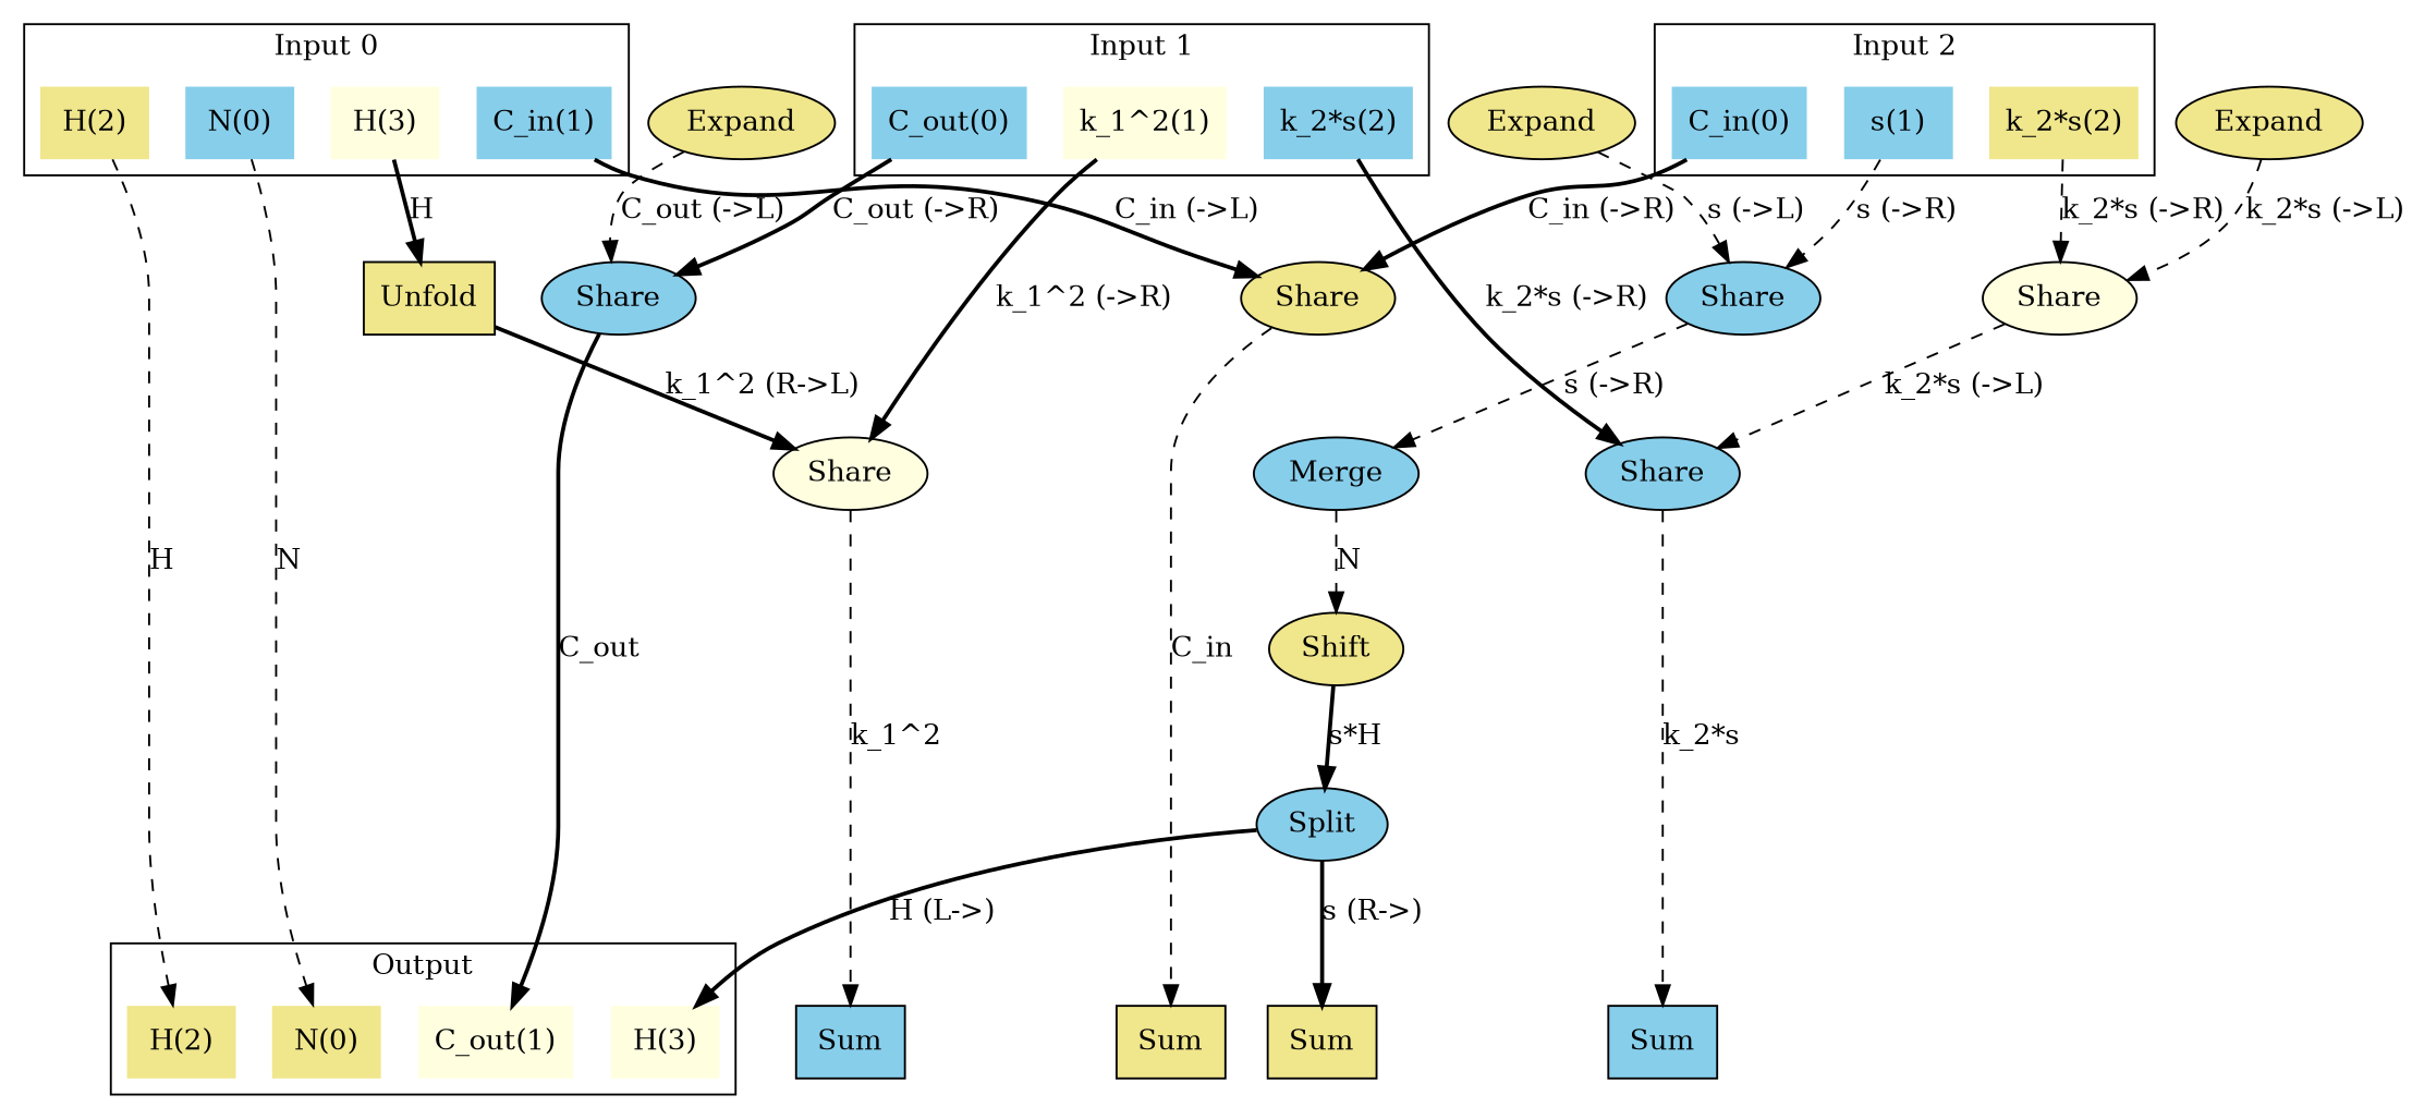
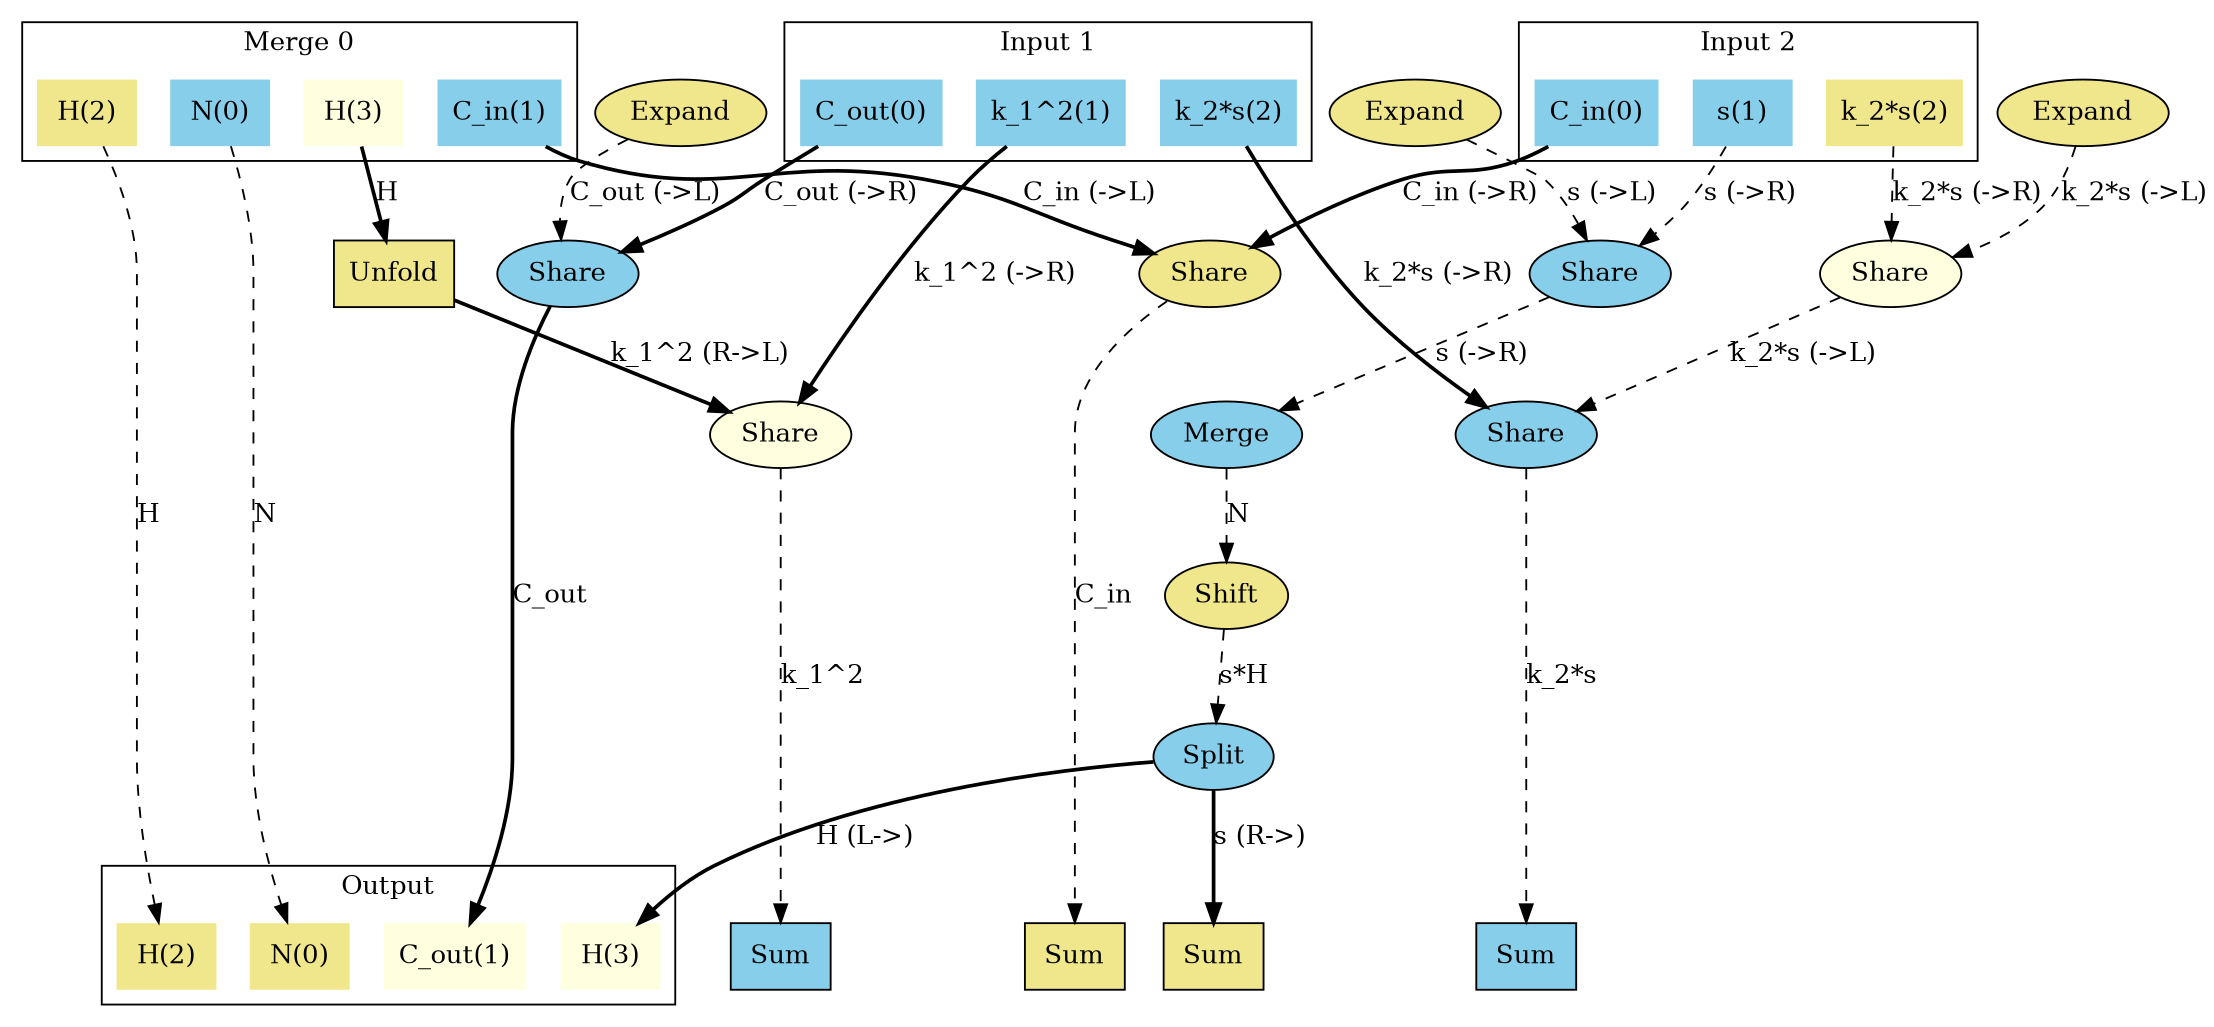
  digraph {
    newrank=true
    node [fillcolor=skyblue shape=none style=filled]
    edge [style=dashed]
    n1 [fillcolor=khaki label=Sum shape=box]
    n2 [label=Sum shape=box]
    n3 [label=Sum shape=box]
    n4 [fillcolor=khaki label=Sum shape=box]
    n5 [fillcolor=khaki label="N(0)"]
    n6 [fillcolor=lightyellow label="C_out(1)"]
    n7 [fillcolor=khaki label="H(2)"]
    n8 [fillcolor=lightyellow label="H(3)"]
    n9 [label="N(0)"]
    n10 [label="C_in(1)"]
    n11 [fillcolor=khaki label="H(2)"]
    n12 [fillcolor=lightyellow label="H(3)"]
    n13 [label="C_out(0)"]
-   n14 [fillcolor=lightyellow label="k_1^2(1)"]
+   n14 [label="k_1^2(1)"]
    n15 [label="k_2*s(2)"]
    n16 [label="C_in(0)"]
    n17 [label="s(1)"]
    n18 [fillcolor=khaki label="k_2*s(2)"]
    n19 [fillcolor=khaki label=Share shape=""]
    n20 [fillcolor=khaki label=Unfold shape=box]
    n21 [label=Share shape=""]
    n22 [fillcolor=lightyellow label=Share shape=""]
    n23 [label=Share shape=""]
    n24 [label=Share shape=""]
    n25 [fillcolor=lightyellow label=Share shape=""]
    n26 [fillcolor=khaki label=Shift shape=""]
    n27 [label=Split shape=""]
    n28 [label=Merge shape=""]
    n29 [fillcolor=khaki label=Expand shape=""]
    n30 [fillcolor=khaki label=Expand shape=""]
    n31 [fillcolor=khaki label=Expand shape=""]
    subgraph sub_1 {
      rank=same
      n1
      n2
      n3
      n4
      n5
      n6
      n7
      n8
    }
    subgraph sub_2 {
      rank=same
      n9
      n10
      n11
      n12
      n13
      n14
      n15
      n16
      n17
      n18
    }
    subgraph cluster_3 {
      label=Output
      n5
      n6
      n7
      n8
    }
    subgraph cluster_4 {
-     label="Input 0"
+     label="Merge 0"
      n9
      n10
      n11
      n12
    }
    subgraph cluster_5 {
      label="Input 1"
      n13
      n14
      n15
    }
    subgraph cluster_6 {
      label="Input 2"
      n16
      n17
      n18
    }
    n9 -> n5 [label=N]
    n10 -> n19 [label="C_in (->L)" style=bold]
    n11 -> n7 [label=H]
    n12 -> n20 [label=H style=bold]
    n13 -> n21 [label="C_out (->R)" style=bold]
    n14 -> n22 [label="k_1^2 (->R)" style=bold]
    n15 -> n23 [label="k_2*s (->R)" style=bold]
    n16 -> n19 [label="C_in (->R)" style=bold]
    n17 -> n24 [label="s (->R)"]
    n18 -> n25 [label="k_2*s (->R)"]
    n19 -> n4 [label=C_in]
    n20 -> n22 [label="k_1^2 (R->L)" style=bold]
    n21 -> n6 [label=C_out style=bold]
    n22 -> n3 [label="k_1^2"]
    n23 -> n2 [label="k_2*s"]
    n24 -> n28 [label="s (->R)"]
    n25 -> n23 [label="k_2*s (->L)"]
-   n26 -> n27 [label="s*H" style=bold]
+   n26 -> n27 [label="s*H"]
    n27 -> n1 [label="s (R->)" style=bold]
    n27 -> n8 [label="H (L->)" style=bold]
    n28 -> n26 [label=N]
    n29 -> n21 [label="C_out (->L)"]
    n30 -> n25 [label="k_2*s (->L)"]
    n31 -> n24 [label="s (->L)"]
  }
